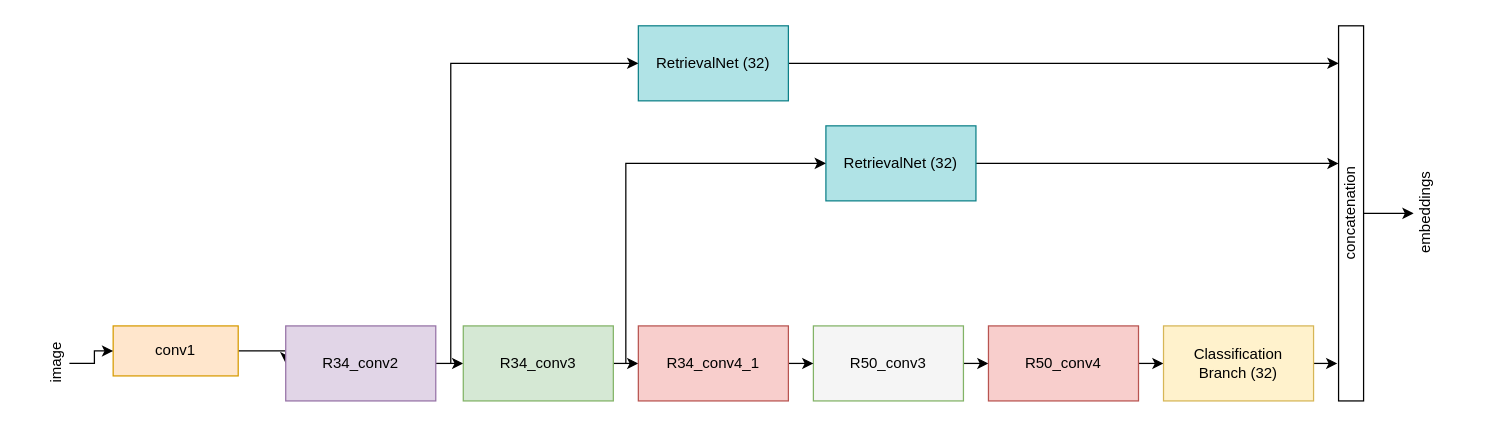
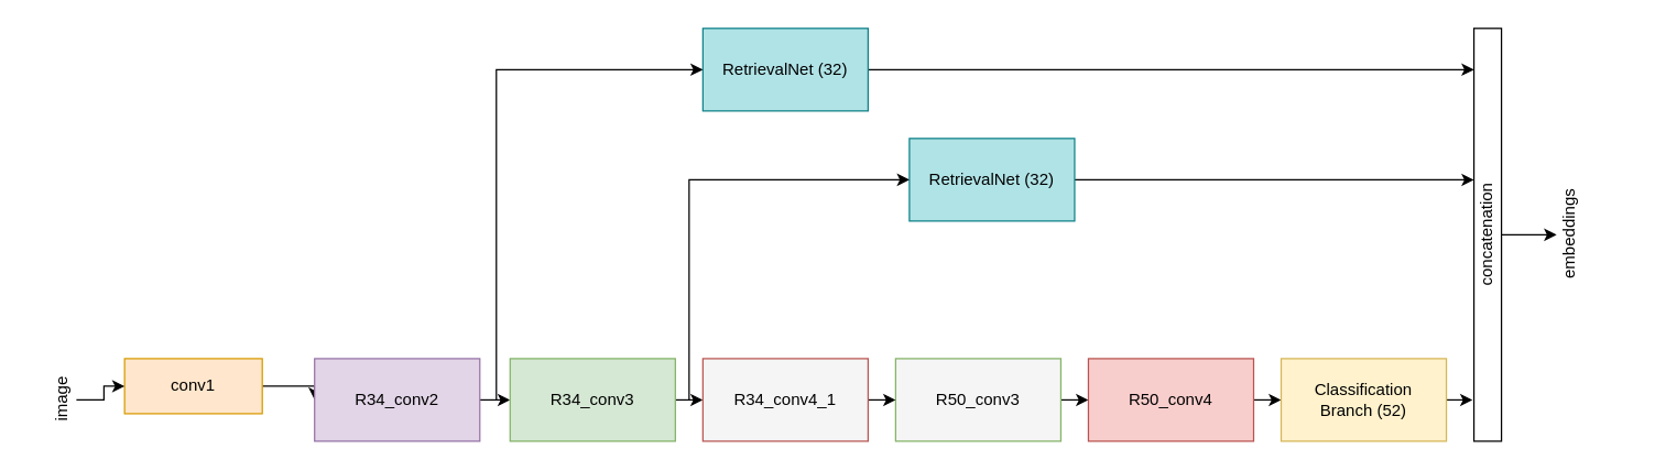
  <mxCell id="0" />
  <mxCell id="1" parent="0" />
  <mxCell id="2" style="edgeStyle=orthogonalEdgeStyle;rounded=0;orthogonalLoop=1;jettySize=auto;html=1;exitX=1;exitY=0.5;exitDx=0;exitDy=0;entryX=0;entryY=0.5;entryDx=0;entryDy=0;" parent="1" source="3" target="5" edge="1"><mxGeometry relative="1" as="geometry" /></mxCell>
  <mxCell id="3" value="conv1" style="rounded=0;whiteSpace=wrap;html=1;fillColor=#ffe6cc;strokeColor=#d79b00;" parent="1" vertex="1"><mxGeometry x="90" y="260" width="100" height="40" as="geometry" /></mxCell>
  <mxCell id="4" style="edgeStyle=orthogonalEdgeStyle;rounded=0;orthogonalLoop=1;jettySize=auto;html=1;exitX=1;exitY=0.5;exitDx=0;exitDy=0;entryX=0;entryY=0.5;entryDx=0;entryDy=0;" parent="1" source="5" target="7" edge="1"><mxGeometry relative="1" as="geometry" /></mxCell>
  <mxCell id="5" value="R34_conv2" style="rounded=0;whiteSpace=wrap;html=1;fillColor=#e1d5e7;strokeColor=#9673a6;" parent="1" vertex="1"><mxGeometry x="228" y="260" width="120" height="60" as="geometry" /></mxCell>
  <mxCell id="6" style="edgeStyle=orthogonalEdgeStyle;rounded=0;orthogonalLoop=1;jettySize=auto;html=1;exitX=1;exitY=0.5;exitDx=0;exitDy=0;entryX=0.5;entryY=0;entryDx=0;entryDy=0;" parent="1" source="7" edge="1"><mxGeometry relative="1" as="geometry"><mxPoint x="510" y="290" as="targetPoint" /></mxGeometry></mxCell>
  <mxCell id="7" value="R34_conv3" style="rounded=0;whiteSpace=wrap;html=1;fillColor=#d5e8d4;strokeColor=#82b366;" parent="1" vertex="1"><mxGeometry x="370" y="260" width="120" height="60" as="geometry" /></mxCell>
  <mxCell id="8" style="edgeStyle=orthogonalEdgeStyle;rounded=0;orthogonalLoop=1;jettySize=auto;html=1;entryX=0;entryY=0.5;entryDx=0;entryDy=0;" parent="1" source="9" target="3" edge="1"><mxGeometry relative="1" as="geometry" /></mxCell>
  <mxCell id="9" value="image" style="text;html=1;align=center;verticalAlign=middle;resizable=0;points=[];autosize=1;strokeColor=none;fillColor=none;rotation=-90;" parent="1" vertex="1"><mxGeometry x="20" y="280" width="50" height="20" as="geometry" /></mxCell>
  <mxCell id="10" style="edgeStyle=orthogonalEdgeStyle;curved=1;rounded=0;orthogonalLoop=1;jettySize=auto;html=1;exitX=0.5;exitY=1;exitDx=0;exitDy=0;entryX=0.5;entryY=0;entryDx=0;entryDy=0;endArrow=classic;endFill=1;" parent="1" edge="1"><mxGeometry relative="1" as="geometry"><mxPoint x="690" y="290" as="sourcePoint" /></mxGeometry></mxCell>
  <mxCell id="11" style="edgeStyle=orthogonalEdgeStyle;curved=1;rounded=0;orthogonalLoop=1;jettySize=auto;html=1;exitX=0.5;exitY=1;exitDx=0;exitDy=0;entryX=0.5;entryY=0;entryDx=0;entryDy=0;endArrow=classic;endFill=1;" parent="1" edge="1"><mxGeometry relative="1" as="geometry"><mxPoint x="810" y="290" as="sourcePoint" /></mxGeometry></mxCell>
  <mxCell id="12" style="edgeStyle=orthogonalEdgeStyle;curved=1;rounded=0;orthogonalLoop=1;jettySize=auto;html=1;exitX=0.5;exitY=1;exitDx=0;exitDy=0;entryX=0.5;entryY=0;entryDx=0;entryDy=0;endArrow=classic;endFill=1;" parent="1" edge="1"><mxGeometry relative="1" as="geometry"><mxPoint x="850" y="290" as="sourcePoint" /></mxGeometry></mxCell>
  <mxCell id="13" style="edgeStyle=orthogonalEdgeStyle;curved=1;rounded=0;orthogonalLoop=1;jettySize=auto;html=1;exitX=0.5;exitY=1;exitDx=0;exitDy=0;entryX=0.5;entryY=0;entryDx=0;entryDy=0;endArrow=classic;endFill=1;" parent="1" edge="1"><mxGeometry relative="1" as="geometry"><mxPoint x="890" y="290" as="sourcePoint" /></mxGeometry></mxCell>
  <mxCell id="14" style="edgeStyle=orthogonalEdgeStyle;curved=1;rounded=0;orthogonalLoop=1;jettySize=auto;html=1;exitX=0.5;exitY=1;exitDx=0;exitDy=0;entryX=0.5;entryY=0;entryDx=0;entryDy=0;endArrow=classic;endFill=1;" parent="1" edge="1"><mxGeometry relative="1" as="geometry"><mxPoint x="930" y="290" as="sourcePoint" /></mxGeometry></mxCell>
  <mxCell id="15" style="edgeStyle=orthogonalEdgeStyle;rounded=0;orthogonalLoop=1;jettySize=auto;html=1;exitX=1;exitY=0.5;exitDx=0;exitDy=0;entryX=0;entryY=0.5;entryDx=0;entryDy=0;endArrow=classic;endFill=1;" parent="1" source="16" target="18" edge="1"><mxGeometry relative="1" as="geometry" /></mxCell>
  <mxCell id="16" value="R50_conv3" style="rounded=0;whiteSpace=wrap;html=1;fillColor=#f5f5f5;strokeColor=#82b366;" parent="1" vertex="1"><mxGeometry x="650" y="260" width="120" height="60" as="geometry" /></mxCell>
  <mxCell id="17" style="edgeStyle=orthogonalEdgeStyle;rounded=0;orthogonalLoop=1;jettySize=auto;html=1;exitX=1;exitY=0.5;exitDx=0;exitDy=0;entryX=0;entryY=0.5;entryDx=0;entryDy=0;endArrow=classic;endFill=1;" parent="1" source="18" edge="1"><mxGeometry relative="1" as="geometry"><mxPoint x="930" y="290" as="targetPoint" /></mxGeometry></mxCell>
  <mxCell id="18" value="R50_conv4" style="rounded=0;whiteSpace=wrap;html=1;fillColor=#f8cecc;strokeColor=#b85450;" parent="1" vertex="1"><mxGeometry x="790" y="260" width="120" height="60" as="geometry" /></mxCell>
  <mxCell id="19" style="edgeStyle=orthogonalEdgeStyle;rounded=0;orthogonalLoop=1;jettySize=auto;html=1;exitX=1;exitY=0.5;exitDx=0;exitDy=0;entryX=0;entryY=0.5;entryDx=0;entryDy=0;" edge="1" parent="1" source="20" target="16"><mxGeometry relative="1" as="geometry" /></mxCell>
- <mxCell id="20" value="R34_conv4_1" style="rounded=0;whiteSpace=wrap;html=1;fillColor=#f8cecc;strokeColor=#b85450;" parent="1" vertex="1"><mxGeometry x="510" y="260" width="120" height="60" as="geometry" /></mxCell>
+ <mxCell id="20" value="R34_conv4_1" style="rounded=0;whiteSpace=wrap;html=1;fillColor=#f5f5f5;strokeColor=#b85450;" parent="1" vertex="1"><mxGeometry x="510" y="260" width="120" height="60" as="geometry" /></mxCell>
  <mxCell id="21" style="edgeStyle=orthogonalEdgeStyle;rounded=0;orthogonalLoop=1;jettySize=auto;html=1;entryX=0;entryY=0.367;entryDx=0;entryDy=0;entryPerimeter=0;" edge="1" parent="1" source="22" target="30"><mxGeometry relative="1" as="geometry" /></mxCell>
  <mxCell id="22" value="RetrievalNet (32)" style="rounded=0;whiteSpace=wrap;html=1;fillColor=#b0e3e6;strokeColor=#0e8088;" parent="1" vertex="1"><mxGeometry x="660" y="100" width="120" height="60" as="geometry" /></mxCell>
  <mxCell id="23" style="edgeStyle=orthogonalEdgeStyle;rounded=0;orthogonalLoop=1;jettySize=auto;html=1;exitX=1;exitY=0.5;exitDx=0;exitDy=0;entryX=0;entryY=0.1;entryDx=0;entryDy=0;entryPerimeter=0;" edge="1" parent="1" source="24" target="30"><mxGeometry relative="1" as="geometry" /></mxCell>
  <mxCell id="24" value="RetrievalNet (32)" style="rounded=0;whiteSpace=wrap;html=1;fillColor=#b0e3e6;strokeColor=#0e8088;" parent="1" vertex="1"><mxGeometry x="510" y="20" width="120" height="60" as="geometry" /></mxCell>
  <mxCell id="25" value="" style="endArrow=classic;html=1;rounded=0;entryX=0;entryY=0.5;entryDx=0;entryDy=0;" parent="1" target="22" edge="1"><mxGeometry width="50" height="50" relative="1" as="geometry"><mxPoint x="500" y="290" as="sourcePoint" /><mxPoint x="720" y="260" as="targetPoint" /><Array as="points"><mxPoint x="500" y="130" /></Array></mxGeometry></mxCell>
  <mxCell id="26" value="" style="endArrow=classic;html=1;rounded=0;entryX=0;entryY=0.5;entryDx=0;entryDy=0;" parent="1" target="24" edge="1"><mxGeometry width="50" height="50" relative="1" as="geometry"><mxPoint x="360" y="290" as="sourcePoint" /><mxPoint x="720" y="260" as="targetPoint" /><Array as="points"><mxPoint x="360" y="50" /></Array></mxGeometry></mxCell>
  <mxCell id="27" style="edgeStyle=orthogonalEdgeStyle;rounded=0;orthogonalLoop=1;jettySize=auto;html=1;exitX=1;exitY=0.5;exitDx=0;exitDy=0;entryX=-0.05;entryY=0.9;entryDx=0;entryDy=0;entryPerimeter=0;" edge="1" parent="1" source="28" target="30"><mxGeometry relative="1" as="geometry" /></mxCell>
- <mxCell id="28" value="Classification&lt;br&gt;Branch (32)" style="rounded=0;whiteSpace=wrap;html=1;fillColor=#fff2cc;strokeColor=#d6b656;" parent="1" vertex="1"><mxGeometry x="930" y="260" width="120" height="60" as="geometry" /></mxCell>
+ <mxCell id="28" value="Classification&lt;br&gt;Branch (52)" style="rounded=0;whiteSpace=wrap;html=1;fillColor=#fff2cc;strokeColor=#d6b656;" parent="1" vertex="1"><mxGeometry x="930" y="260" width="120" height="60" as="geometry" /></mxCell>
  <mxCell id="29" style="edgeStyle=orthogonalEdgeStyle;rounded=0;orthogonalLoop=1;jettySize=auto;html=1;exitX=1;exitY=0.5;exitDx=0;exitDy=0;entryX=0.375;entryY=0.5;entryDx=0;entryDy=0;entryPerimeter=0;" edge="1" parent="1" source="30" target="31"><mxGeometry relative="1" as="geometry" /></mxCell>
  <mxCell id="30" value="concatenation" style="rounded=0;whiteSpace=wrap;html=1;horizontal=0;" vertex="1" parent="1"><mxGeometry x="1070" y="20" width="20" height="300" as="geometry" /></mxCell>
  <mxCell id="31" value="embeddings" style="text;html=1;align=center;verticalAlign=middle;resizable=0;points=[];autosize=1;strokeColor=none;fillColor=none;horizontal=0;" vertex="1" parent="1"><mxGeometry x="1100" y="160" width="80" height="20" as="geometry" /></mxCell>
